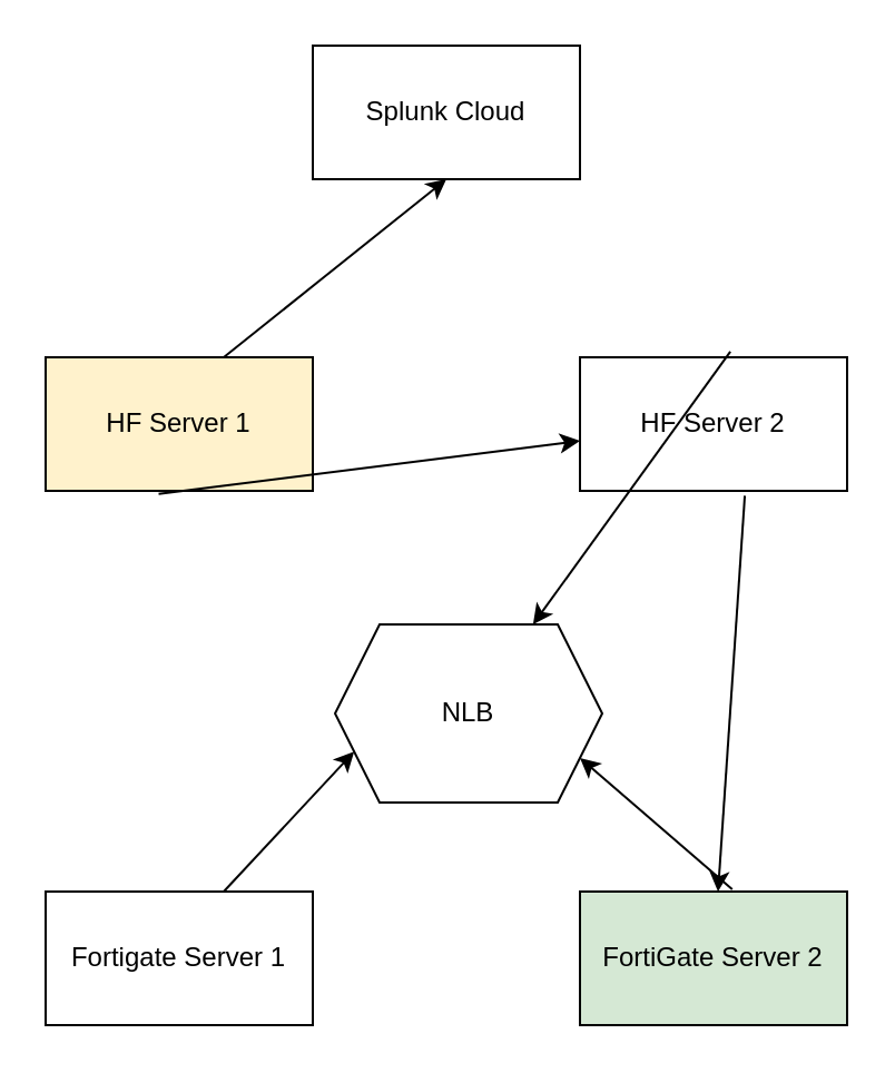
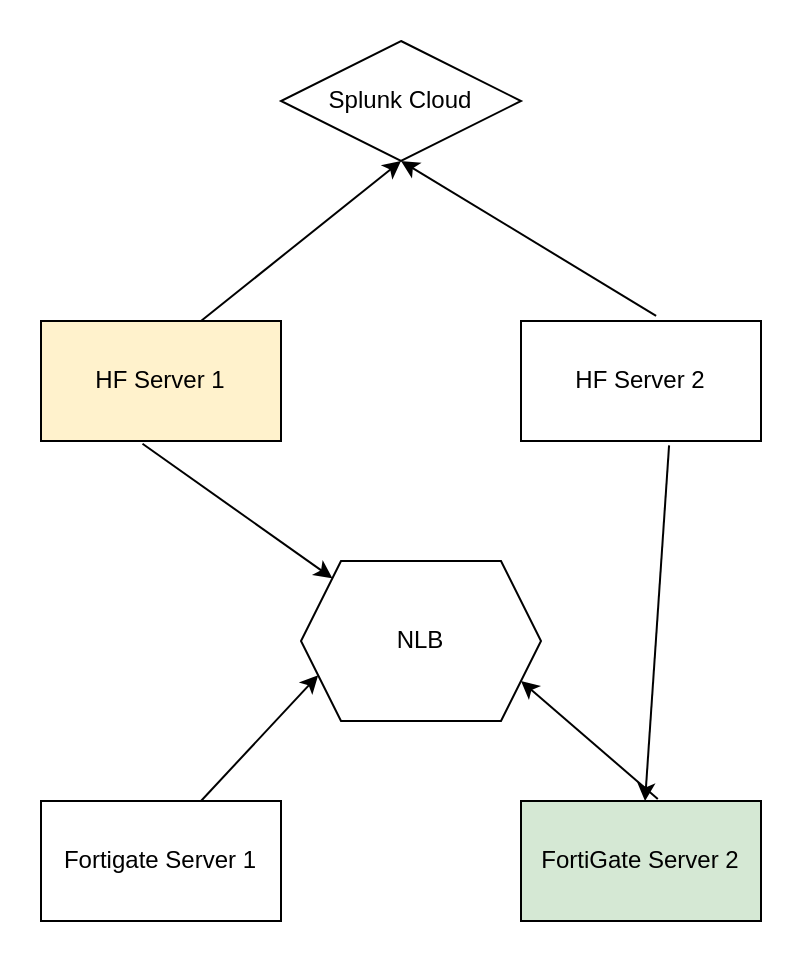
  <mxCell id="0" />
  <mxCell id="1" parent="0" />
- <mxCell id="2" value="Splunk Cloud" style="rounded=0;whiteSpace=wrap;html=1;" vertex="1" parent="1"><mxGeometry x="140" y="20" width="120" height="60" as="geometry" /></mxCell>
+ <mxCell id="2" value="Splunk Cloud" style="rhombus;whiteSpace=wrap;html=1;" vertex="1" parent="1"><mxGeometry x="140" y="20" width="120" height="60" as="geometry" /></mxCell>
  <mxCell id="3" value="HF Server 1" style="rounded=0;whiteSpace=wrap;html=1;fillColor=#fff2cc;" vertex="1" parent="1"><mxGeometry x="20" y="160" width="120" height="60" as="geometry" /></mxCell>
  <mxCell id="4" value="HF Server 2" style="rounded=0;whiteSpace=wrap;html=1;" vertex="1" parent="1"><mxGeometry x="260" y="160" width="120" height="60" as="geometry" /></mxCell>
  <mxCell id="5" value="NLB" style="shape=hexagon;perimeter=hexagonPerimeter2;whiteSpace=wrap;html=1;fixedSize=1;" vertex="1" parent="1"><mxGeometry x="150" y="280" width="120" height="80" as="geometry" /></mxCell>
  <mxCell id="6" value="Fortigate Server 1" style="rounded=0;whiteSpace=wrap;html=1;" vertex="1" parent="1"><mxGeometry x="20" y="400" width="120" height="60" as="geometry" /></mxCell>
  <mxCell id="7" value="FortiGate Server 2" style="rounded=0;whiteSpace=wrap;html=1;fillColor=#d5e8d4;" vertex="1" parent="1"><mxGeometry x="260" y="400" width="120" height="60" as="geometry" /></mxCell>
  <mxCell id="8" value="" style="endArrow=classic;html=1;rounded=0;entryX=0;entryY=0.75;entryDx=0;entryDy=0;" edge="1" parent="1" target="5"><mxGeometry width="50" height="50" relative="1" as="geometry"><mxPoint x="100" y="400" as="sourcePoint" /><mxPoint x="150" y="350" as="targetPoint" /></mxGeometry></mxCell>
  <mxCell id="9" value="" style="endArrow=classic;html=1;rounded=0;exitX=0.57;exitY=-0.017;exitDx=0;exitDy=0;exitPerimeter=0;" edge="1" parent="1" source="7"><mxGeometry width="50" height="50" relative="1" as="geometry"><mxPoint x="350" y="345" as="sourcePoint" /><mxPoint x="260" y="340" as="targetPoint" /></mxGeometry></mxCell>
- <mxCell id="10" value="" style="endArrow=classic;html=1;rounded=0;exitX=0.423;exitY=1.023;exitDx=0;exitDy=0;exitPerimeter=0;" edge="1" parent="1" source="3" target="4"><mxGeometry width="50" height="50" relative="1" as="geometry"><mxPoint x="20" y="300" as="sourcePoint" /><mxPoint x="70" y="250" as="targetPoint" /></mxGeometry></mxCell>
+ <mxCell id="10" value="" style="endArrow=classic;html=1;rounded=0;exitX=0.423;exitY=1.023;exitDx=0;exitDy=0;exitPerimeter=0;" edge="1" parent="1" source="3" target="5"><mxGeometry width="50" height="50" relative="1" as="geometry"><mxPoint x="20" y="300" as="sourcePoint" /><mxPoint x="70" y="250" as="targetPoint" /></mxGeometry></mxCell>
  <mxCell id="11" value="" style="endArrow=classic;html=1;rounded=0;exitX=0.617;exitY=1.037;exitDx=0;exitDy=0;exitPerimeter=0;" edge="1" parent="1" source="4" target="7"><mxGeometry width="50" height="50" relative="1" as="geometry"><mxPoint x="320" y="280" as="sourcePoint" /><mxPoint x="370" y="230" as="targetPoint" /></mxGeometry></mxCell>
  <mxCell id="12" value="" style="endArrow=classic;html=1;rounded=0;entryX=0.5;entryY=1;entryDx=0;entryDy=0;" edge="1" parent="1" target="2"><mxGeometry width="50" height="50" relative="1" as="geometry"><mxPoint x="100" y="160" as="sourcePoint" /><mxPoint x="150" y="110" as="targetPoint" /></mxGeometry></mxCell>
- <mxCell id="13" value="" style="endArrow=classic;html=1;rounded=0;exitX=0.563;exitY=-0.043;exitDx=0;exitDy=0;exitPerimeter=0;" edge="1" parent="1" source="4" target="5"><mxGeometry width="50" height="50" relative="1" as="geometry"><mxPoint x="340" y="120" as="sourcePoint" /><mxPoint x="390" y="70" as="targetPoint" /></mxGeometry></mxCell>
+ <mxCell id="13" value="" style="endArrow=classic;html=1;rounded=0;entryX=0.5;entryY=1;entryDx=0;entryDy=0;exitX=0.563;exitY=-0.043;exitDx=0;exitDy=0;exitPerimeter=0;" edge="1" parent="1" source="4" target="2"><mxGeometry width="50" height="50" relative="1" as="geometry"><mxPoint x="340" y="120" as="sourcePoint" /><mxPoint x="390" y="70" as="targetPoint" /></mxGeometry></mxCell>
